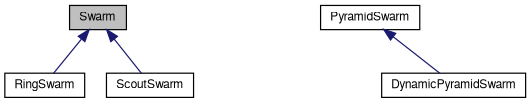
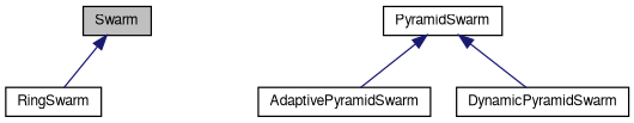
  digraph {
    node [color=black fontname=FreeSans fontsize=10 shape=record]
    edge [color=midnightblue dir=back fontname=FreeSans fontsize=10 labelfontname=FreeSans labelfontsize=10 style=solid]
    n1 [fillcolor=grey75 fontcolor=black height=0.2 label=Swarm style=filled width=0.4]
    n2 [height=0.2 label=RingSwarm width=0.4]
-   n3 [height=0.2 label=ScoutSwarm width=0.4]
    n4 [height=0.2 label=PyramidSwarm width=0.4]
+   n5 [height=0.2 label=AdaptivePyramidSwarm width=0.4]
    n6 [height=0.2 label=DynamicPyramidSwarm width=0.4]
    n1 -> n2
-   n1 -> n3
+   n4 -> n5
    n4 -> n6
  }
